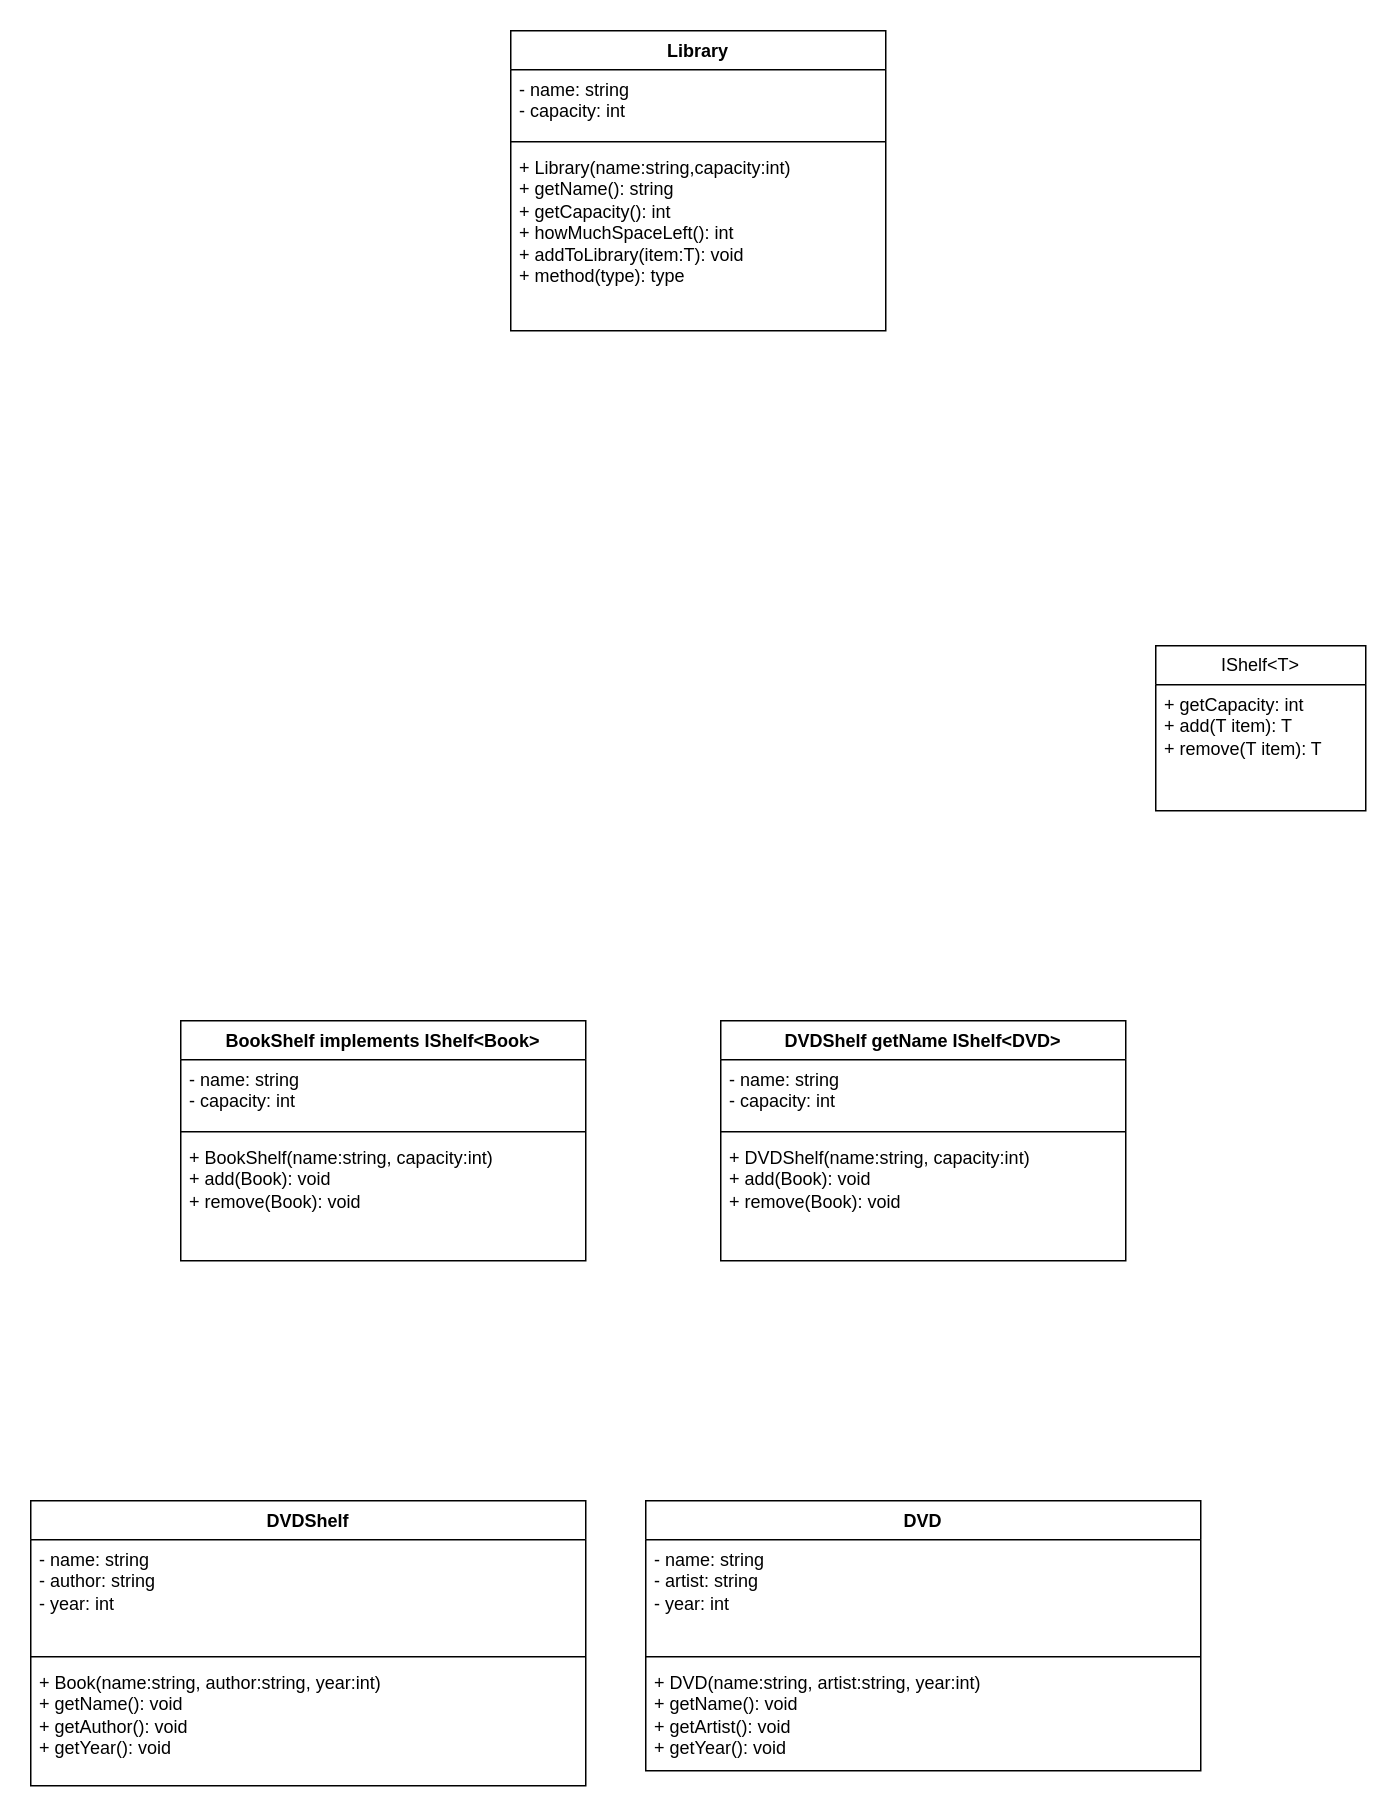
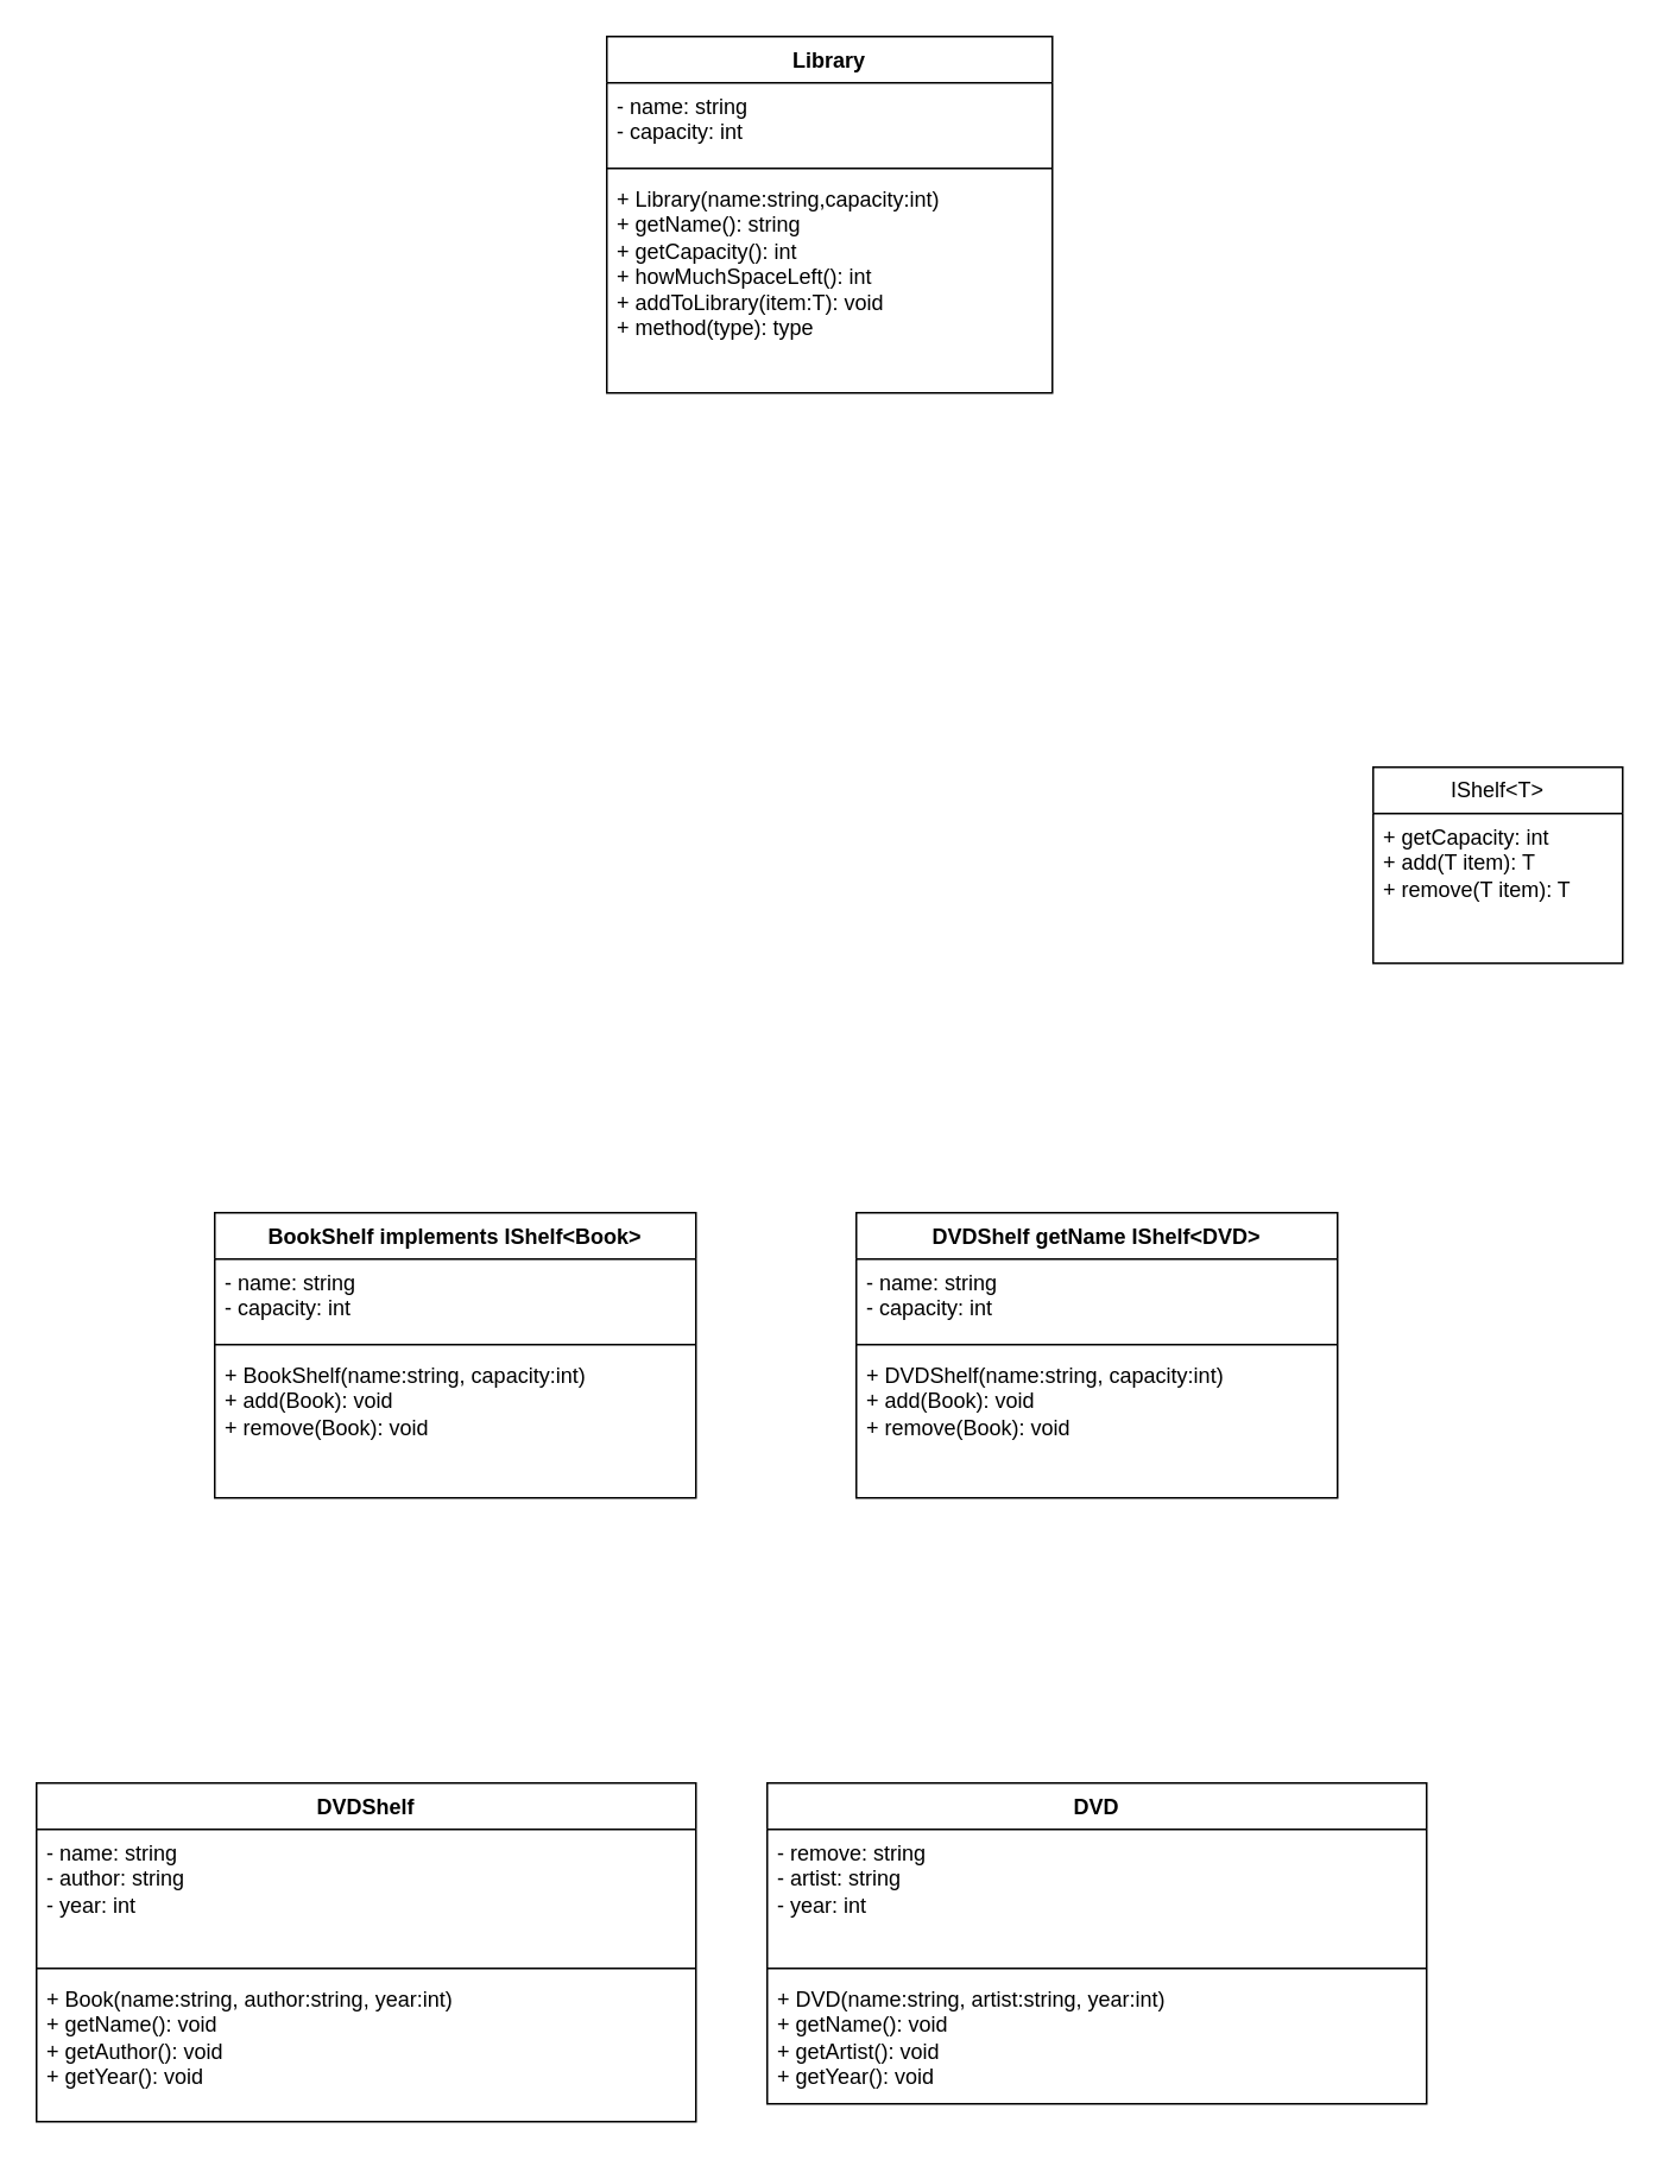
  <mxCell id="0" />
  <mxCell id="1" parent="0" />
  <mxCell id="2" value="DVDShelf" style="swimlane;fontStyle=1;align=center;verticalAlign=top;childLayout=stackLayout;horizontal=1;startSize=26;horizontalStack=0;resizeParent=1;resizeParentMax=0;resizeLast=0;collapsible=1;marginBottom=0;whiteSpace=wrap;html=1;" vertex="1" parent="1"><mxGeometry x="20" y="1000" width="370" height="190" as="geometry" /></mxCell>
  <mxCell id="3" value="&lt;div&gt;- name: string&lt;/div&gt;&lt;div&gt;- author: string&lt;/div&gt;&lt;div&gt;- year: int&lt;br&gt;&lt;/div&gt;" style="text;strokeColor=none;fillColor=none;align=left;verticalAlign=top;spacingLeft=4;spacingRight=4;overflow=hidden;rotatable=0;points=[[0,0.5],[1,0.5]];portConstraint=eastwest;whiteSpace=wrap;html=1;" vertex="1" parent="2"><mxGeometry y="26" width="370" height="74" as="geometry" /></mxCell>
  <mxCell id="4" value="" style="line;strokeWidth=1;fillColor=none;align=left;verticalAlign=middle;spacingTop=-1;spacingLeft=3;spacingRight=3;rotatable=0;labelPosition=right;points=[];portConstraint=eastwest;strokeColor=inherit;" vertex="1" parent="2"><mxGeometry y="100" width="370" height="8" as="geometry" /></mxCell>
  <mxCell id="5" value="&lt;div&gt;+ Book(name:string, author:string, year:int)&lt;/div&gt;&lt;div&gt;+ getName(): void&lt;br&gt;&lt;/div&gt;&lt;div&gt;+ getAuthor(): void&lt;/div&gt;&lt;div&gt;+ getYear(): void&lt;br&gt;&lt;/div&gt;" style="text;strokeColor=none;fillColor=none;align=left;verticalAlign=top;spacingLeft=4;spacingRight=4;overflow=hidden;rotatable=0;points=[[0,0.5],[1,0.5]];portConstraint=eastwest;whiteSpace=wrap;html=1;" vertex="1" parent="2"><mxGeometry y="108" width="370" height="82" as="geometry" /></mxCell>
  <mxCell id="6" value="Library" style="swimlane;fontStyle=1;align=center;verticalAlign=top;childLayout=stackLayout;horizontal=1;startSize=26;horizontalStack=0;resizeParent=1;resizeParentMax=0;resizeLast=0;collapsible=1;marginBottom=0;whiteSpace=wrap;html=1;" vertex="1" parent="1"><mxGeometry x="340" y="20" width="250" height="200" as="geometry" /></mxCell>
  <mxCell id="7" value="&lt;div&gt;- name: string&lt;/div&gt;&lt;div&gt;- capacity: int&lt;br&gt;&lt;/div&gt;" style="text;strokeColor=none;fillColor=none;align=left;verticalAlign=top;spacingLeft=4;spacingRight=4;overflow=hidden;rotatable=0;points=[[0,0.5],[1,0.5]];portConstraint=eastwest;whiteSpace=wrap;html=1;" vertex="1" parent="6"><mxGeometry y="26" width="250" height="44" as="geometry" /></mxCell>
  <mxCell id="8" value="" style="line;strokeWidth=1;fillColor=none;align=left;verticalAlign=middle;spacingTop=-1;spacingLeft=3;spacingRight=3;rotatable=0;labelPosition=right;points=[];portConstraint=eastwest;strokeColor=inherit;" vertex="1" parent="6"><mxGeometry y="70" width="250" height="8" as="geometry" /></mxCell>
  <mxCell id="9" value="&lt;div&gt;+ Library(name:string,capacity:int)&lt;/div&gt;&lt;div&gt;+ getName(): string&lt;/div&gt;&lt;div&gt;+ getCapacity(): int&lt;/div&gt;&lt;div&gt;+ howMuchSpaceLeft(): int&lt;/div&gt;&lt;div&gt;+ addToLibrary(item:T): void&lt;br&gt;&lt;/div&gt;&lt;div&gt;+ method(type): type&lt;/div&gt;" style="text;strokeColor=none;fillColor=none;align=left;verticalAlign=top;spacingLeft=4;spacingRight=4;overflow=hidden;rotatable=0;points=[[0,0.5],[1,0.5]];portConstraint=eastwest;whiteSpace=wrap;html=1;" vertex="1" parent="6"><mxGeometry y="78" width="250" height="122" as="geometry" /></mxCell>
  <mxCell id="10" value="BookShelf implements IShelf&amp;lt;Book&amp;gt;" style="swimlane;fontStyle=1;align=center;verticalAlign=top;childLayout=stackLayout;horizontal=1;startSize=26;horizontalStack=0;resizeParent=1;resizeParentMax=0;resizeLast=0;collapsible=1;marginBottom=0;whiteSpace=wrap;html=1;" vertex="1" parent="1"><mxGeometry x="120" y="680" width="270" height="160" as="geometry" /></mxCell>
  <mxCell id="11" value="&lt;div&gt;- name: string&lt;/div&gt;&lt;div&gt;- capacity: int&lt;br&gt;&lt;/div&gt;" style="text;strokeColor=none;fillColor=none;align=left;verticalAlign=top;spacingLeft=4;spacingRight=4;overflow=hidden;rotatable=0;points=[[0,0.5],[1,0.5]];portConstraint=eastwest;whiteSpace=wrap;html=1;" vertex="1" parent="10"><mxGeometry y="26" width="270" height="44" as="geometry" /></mxCell>
  <mxCell id="12" value="" style="line;strokeWidth=1;fillColor=none;align=left;verticalAlign=middle;spacingTop=-1;spacingLeft=3;spacingRight=3;rotatable=0;labelPosition=right;points=[];portConstraint=eastwest;strokeColor=inherit;" vertex="1" parent="10"><mxGeometry y="70" width="270" height="8" as="geometry" /></mxCell>
  <mxCell id="13" value="&lt;div&gt;+ BookShelf(name:string, capacity:int)&lt;/div&gt;&lt;div&gt;+ add(Book): void&lt;/div&gt;&lt;div&gt;+ remove(Book): void&lt;br&gt;&lt;/div&gt;" style="text;strokeColor=none;fillColor=none;align=left;verticalAlign=top;spacingLeft=4;spacingRight=4;overflow=hidden;rotatable=0;points=[[0,0.5],[1,0.5]];portConstraint=eastwest;whiteSpace=wrap;html=1;" vertex="1" parent="10"><mxGeometry y="78" width="270" height="82" as="geometry" /></mxCell>
  <mxCell id="14" value="IShelf&amp;lt;T&amp;gt;" style="swimlane;fontStyle=0;childLayout=stackLayout;horizontal=1;startSize=26;fillColor=none;horizontalStack=0;resizeParent=1;resizeParentMax=0;resizeLast=0;collapsible=1;marginBottom=0;whiteSpace=wrap;html=1;" vertex="1" parent="1"><mxGeometry x="770" y="430" width="140" height="110" as="geometry" /></mxCell>
  <mxCell id="15" value="&lt;div&gt;+ getCapacity: int&lt;/div&gt;&lt;div&gt;+ add(T item): T&lt;/div&gt;&lt;div&gt;+ remove(T item): T&lt;br&gt;&lt;/div&gt;" style="text;strokeColor=none;fillColor=none;align=left;verticalAlign=top;spacingLeft=4;spacingRight=4;overflow=hidden;rotatable=0;points=[[0,0.5],[1,0.5]];portConstraint=eastwest;whiteSpace=wrap;html=1;" vertex="1" parent="14"><mxGeometry y="26" width="140" height="84" as="geometry" /></mxCell>
  <mxCell id="16" value="DVD" style="swimlane;fontStyle=1;align=center;verticalAlign=top;childLayout=stackLayout;horizontal=1;startSize=26;horizontalStack=0;resizeParent=1;resizeParentMax=0;resizeLast=0;collapsible=1;marginBottom=0;whiteSpace=wrap;html=1;" vertex="1" parent="1"><mxGeometry x="430" y="1000" width="370" height="180" as="geometry" /></mxCell>
- <mxCell id="17" value="&lt;div&gt;- name: string&lt;/div&gt;&lt;div&gt;- artist: string&lt;/div&gt;&lt;div&gt;- year: int&lt;br&gt;&lt;/div&gt;" style="text;strokeColor=none;fillColor=none;align=left;verticalAlign=top;spacingLeft=4;spacingRight=4;overflow=hidden;rotatable=0;points=[[0,0.5],[1,0.5]];portConstraint=eastwest;whiteSpace=wrap;html=1;" vertex="1" parent="16"><mxGeometry y="26" width="370" height="74" as="geometry" /></mxCell>
+ <mxCell id="17" value="&lt;div&gt;- remove: string&lt;/div&gt;&lt;div&gt;- artist: string&lt;/div&gt;&lt;div&gt;- year: int&lt;br&gt;&lt;/div&gt;" style="text;strokeColor=none;fillColor=none;align=left;verticalAlign=top;spacingLeft=4;spacingRight=4;overflow=hidden;rotatable=0;points=[[0,0.5],[1,0.5]];portConstraint=eastwest;whiteSpace=wrap;html=1;" vertex="1" parent="16"><mxGeometry y="26" width="370" height="74" as="geometry" /></mxCell>
  <mxCell id="18" value="" style="line;strokeWidth=1;fillColor=none;align=left;verticalAlign=middle;spacingTop=-1;spacingLeft=3;spacingRight=3;rotatable=0;labelPosition=right;points=[];portConstraint=eastwest;strokeColor=inherit;" vertex="1" parent="16"><mxGeometry y="100" width="370" height="8" as="geometry" /></mxCell>
  <mxCell id="19" value="&lt;div&gt;+ DVD(name:string, artist:string, year:int)&lt;/div&gt;&lt;div&gt;+ getName(): void&lt;br&gt;&lt;/div&gt;&lt;div&gt;+ getArtist(): void&lt;/div&gt;&lt;div&gt;+ getYear(): void&lt;br&gt;&lt;/div&gt;" style="text;strokeColor=none;fillColor=none;align=left;verticalAlign=top;spacingLeft=4;spacingRight=4;overflow=hidden;rotatable=0;points=[[0,0.5],[1,0.5]];portConstraint=eastwest;whiteSpace=wrap;html=1;" vertex="1" parent="16"><mxGeometry y="108" width="370" height="72" as="geometry" /></mxCell>
  <mxCell id="20" value="DVDShelf getName IShelf&amp;lt;DVD&amp;gt;" style="swimlane;fontStyle=1;align=center;verticalAlign=top;childLayout=stackLayout;horizontal=1;startSize=26;horizontalStack=0;resizeParent=1;resizeParentMax=0;resizeLast=0;collapsible=1;marginBottom=0;whiteSpace=wrap;html=1;" vertex="1" parent="1"><mxGeometry x="480" y="680" width="270" height="160" as="geometry" /></mxCell>
  <mxCell id="21" value="&lt;div&gt;- name: string&lt;/div&gt;&lt;div&gt;- capacity: int&lt;br&gt;&lt;/div&gt;" style="text;strokeColor=none;fillColor=none;align=left;verticalAlign=top;spacingLeft=4;spacingRight=4;overflow=hidden;rotatable=0;points=[[0,0.5],[1,0.5]];portConstraint=eastwest;whiteSpace=wrap;html=1;" vertex="1" parent="20"><mxGeometry y="26" width="270" height="44" as="geometry" /></mxCell>
  <mxCell id="22" value="" style="line;strokeWidth=1;fillColor=none;align=left;verticalAlign=middle;spacingTop=-1;spacingLeft=3;spacingRight=3;rotatable=0;labelPosition=right;points=[];portConstraint=eastwest;strokeColor=inherit;" vertex="1" parent="20"><mxGeometry y="70" width="270" height="8" as="geometry" /></mxCell>
  <mxCell id="23" value="&lt;div&gt;+ DVDShelf(name:string, capacity:int)&lt;/div&gt;&lt;div&gt;+ add(Book): void&lt;/div&gt;&lt;div&gt;+ remove(Book): void&lt;br&gt;&lt;/div&gt;" style="text;strokeColor=none;fillColor=none;align=left;verticalAlign=top;spacingLeft=4;spacingRight=4;overflow=hidden;rotatable=0;points=[[0,0.5],[1,0.5]];portConstraint=eastwest;whiteSpace=wrap;html=1;" vertex="1" parent="20"><mxGeometry y="78" width="270" height="82" as="geometry" /></mxCell>
